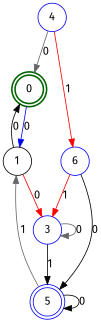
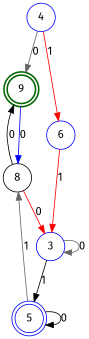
  digraph {
    fontname="Fira Sans"
    node [color=blue fontname="Fira Sans" shape=circle]
    edge [color=black fontname="Fira Sans"]
-   0 [color=darkgreen peripheries=2 style=bold]
-   1 [color=black]
+   0 [color=darkgreen peripheries=2 style=bold label=9]
+   1 [color=black label=8]
    3
    5 [peripheries=2]
    4
    6
    0 -> 1 [color=blue label=0]
    1 -> 0 [label=0]
    1 -> 3 [color=red label=0]
    3 -> 3 [color=gray40 label=0]
    3 -> 5 [label=1]
    5 -> 1 [color=gray40 label=1]
    5 -> 5 [label=0]
    4 -> 0 [color=gray40 label=0]
    4 -> 6 [color=red label=1]
    6 -> 3 [color=red label=1]
-   6 -> 5 [label=0]
  }
